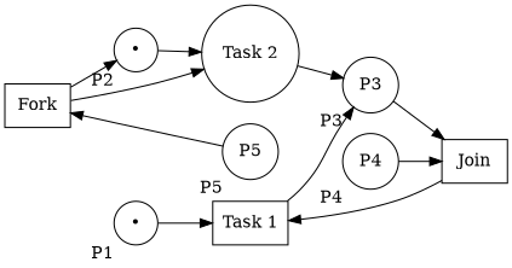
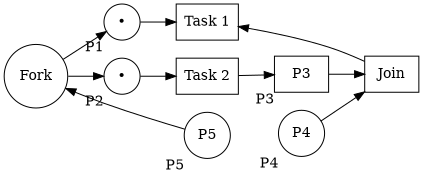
  digraph {
    rankdir=LR
    node [shape=circle]
-   n1 [label=Fork shape=box]
+   n1 [label=Fork]
    n2 [label="•" xlabel=P1]
    n3 [label="•" xlabel=P2]
    P5 [xlabel=P5]
    n5 [label="Task 1" shape=box]
-   n6 [label="Task 2"]
-   P3 [xlabel=P3]
+   n6 [label="Task 2" shape=box]
+   P3 [shape=box xlabel=P3]
    P4 [xlabel=P4]
    n9 [label=Join shape=box]
    subgraph sub_1 {
      rank=min
      n1
    }
    subgraph sub_2 {
      rank=same
      n2
      n3
    }
    subgraph sub_3 {
      rank=same
      P5
      n5
      n6
    }
    subgraph sub_4 {
      rank=same
      P3
      P4
    }
    subgraph sub_5 {
      rank=same
      n9
    }
-   n1 -> n6
+   n1 -> n2
    n1 -> n3
    n2 -> n5
    n3 -> n6
    P5 -> n1
-   n5 -> P3
    n6 -> P3
    P3 -> n9
    P4 -> n9
    n9 -> n5
  }
